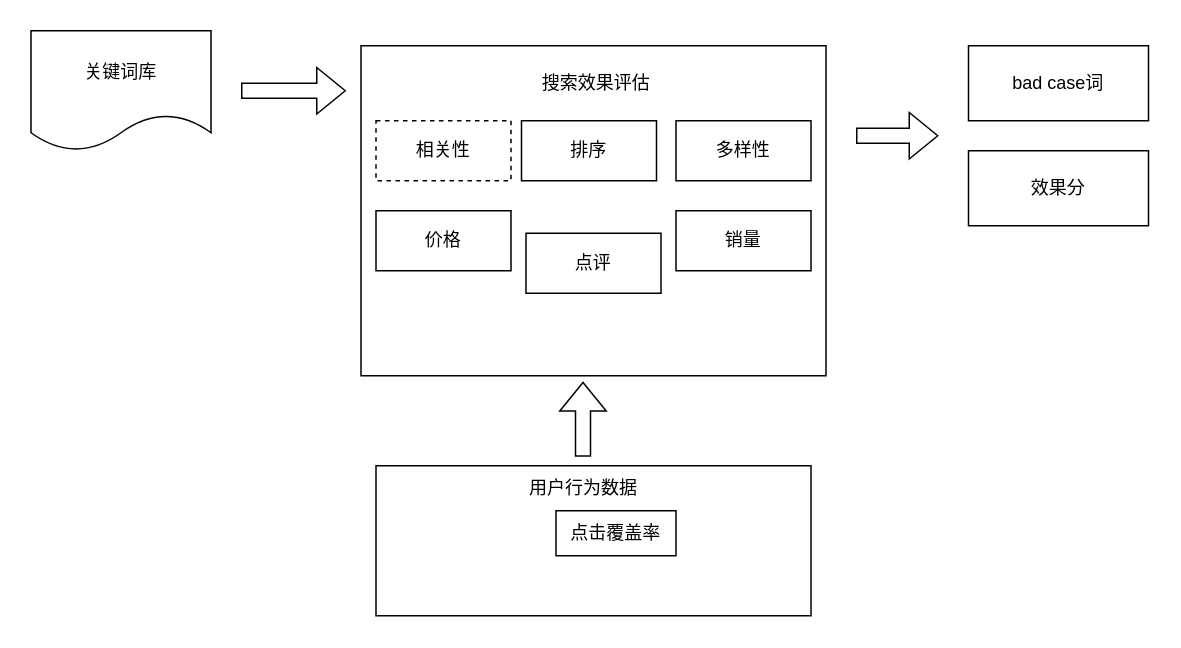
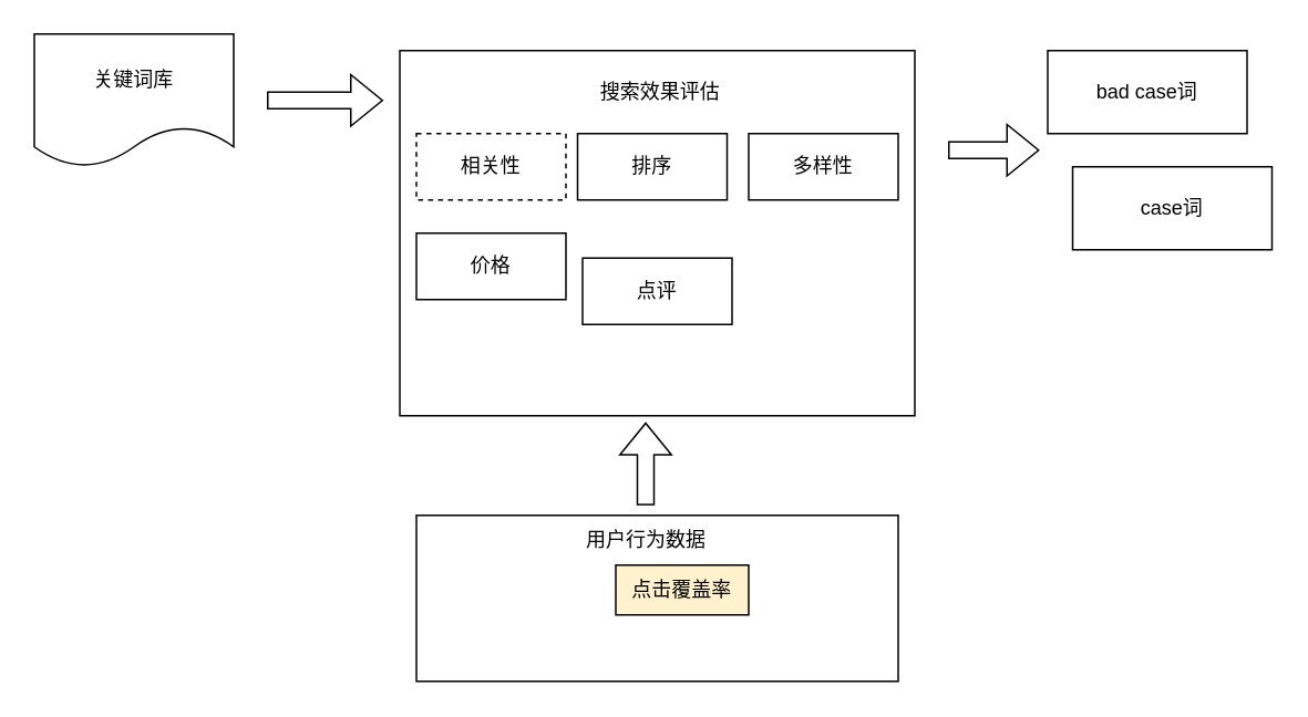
  <mxCell id="0" />
  <mxCell id="1" parent="0" />
  <mxCell id="2" value="关键词库" style="shape=document;whiteSpace=wrap;html=1;boundedLbl=1;" vertex="1" parent="1"><mxGeometry x="20" y="20" width="120" height="80" as="geometry" /></mxCell>
  <mxCell id="3" value="" style="rounded=0;whiteSpace=wrap;html=1;" vertex="1" parent="1"><mxGeometry x="240" y="30" width="310" height="220" as="geometry" /></mxCell>
- <mxCell id="4" value="bad case词" style="rounded=0;whiteSpace=wrap;html=1;" vertex="1" parent="1"><mxGeometry x="645" y="30" width="120" height="50" as="geometry" /></mxCell>
- <mxCell id="5" value="效果分" style="rounded=0;whiteSpace=wrap;html=1;" vertex="1" parent="1"><mxGeometry x="645" y="100" width="120" height="50" as="geometry" /></mxCell>
+ <mxCell id="4" value="bad case词" style="rounded=0;whiteSpace=wrap;html=1;" vertex="1" parent="1"><mxGeometry x="630" y="30" width="120" height="50" as="geometry" /></mxCell>
+ <mxCell id="5" value="case词" style="rounded=0;whiteSpace=wrap;html=1;" vertex="1" parent="1"><mxGeometry x="645" y="100" width="120" height="50" as="geometry" /></mxCell>
  <mxCell id="6" value="相关性" style="rounded=0;whiteSpace=wrap;html=1;dashed=1;" vertex="1" parent="1"><mxGeometry x="250" y="80" width="90" height="40" as="geometry" /></mxCell>
  <mxCell id="7" value="多样性" style="rounded=0;whiteSpace=wrap;html=1;" vertex="1" parent="1"><mxGeometry x="450" y="80" width="90" height="40" as="geometry" /></mxCell>
  <mxCell id="8" value="" style="rounded=0;whiteSpace=wrap;html=1;" vertex="1" parent="1"><mxGeometry x="250" y="310" width="290" height="100" as="geometry" /></mxCell>
  <mxCell id="9" value="价格" style="rounded=0;whiteSpace=wrap;html=1;" vertex="1" parent="1"><mxGeometry x="250" y="140" width="90" height="40" as="geometry" /></mxCell>
  <mxCell id="10" value="点评" style="rounded=0;whiteSpace=wrap;html=1;" vertex="1" parent="1"><mxGeometry x="350" y="155" width="90" height="40" as="geometry" /></mxCell>
- <mxCell id="11" value="销量" style="rounded=0;whiteSpace=wrap;html=1;" vertex="1" parent="1"><mxGeometry x="450" y="140" width="90" height="40" as="geometry" /></mxCell>
  <mxCell id="12" value="排序" style="rounded=0;whiteSpace=wrap;html=1;" vertex="1" parent="1"><mxGeometry x="347" y="80" width="90" height="40" as="geometry" /></mxCell>
  <mxCell id="13" value="搜索效果评估" style="text;html=1;align=center;verticalAlign=middle;whiteSpace=wrap;rounded=0;" vertex="1" parent="1"><mxGeometry x="349" y="40" width="96" height="30" as="geometry" /></mxCell>
- <mxCell id="14" value="点击覆盖率" style="rounded=0;whiteSpace=wrap;html=1;" vertex="1" parent="1"><mxGeometry x="370" y="340" width="80" height="30" as="geometry" /></mxCell>
+ <mxCell id="14" value="点击覆盖率" style="rounded=0;whiteSpace=wrap;html=1;fillColor=#fff2cc;" vertex="1" parent="1"><mxGeometry x="370" y="340" width="80" height="30" as="geometry" /></mxCell>
  <mxCell id="15" value="用户行为数据" style="text;html=1;align=center;verticalAlign=middle;whiteSpace=wrap;rounded=0;" vertex="1" parent="1"><mxGeometry x="347" y="310" width="83" height="30" as="geometry" /></mxCell>
  <mxCell id="16" value="" style="shape=flexArrow;endArrow=classic;html=1;rounded=0;" edge="1" parent="1"><mxGeometry width="50" height="50" relative="1" as="geometry"><mxPoint x="160" y="60" as="sourcePoint" /><mxPoint x="230" y="60" as="targetPoint" /></mxGeometry></mxCell>
  <mxCell id="17" value="" style="shape=flexArrow;endArrow=classic;html=1;rounded=0;" edge="1" parent="1"><mxGeometry width="50" height="50" relative="1" as="geometry"><mxPoint x="388" y="304" as="sourcePoint" /><mxPoint x="388" y="254" as="targetPoint" /></mxGeometry></mxCell>
  <mxCell id="18" value="" style="shape=flexArrow;endArrow=classic;html=1;rounded=0;" edge="1" parent="1"><mxGeometry width="50" height="50" relative="1" as="geometry"><mxPoint x="570" y="90" as="sourcePoint" /><mxPoint x="625" y="90" as="targetPoint" /></mxGeometry></mxCell>
